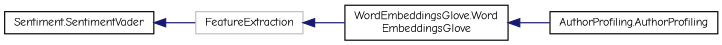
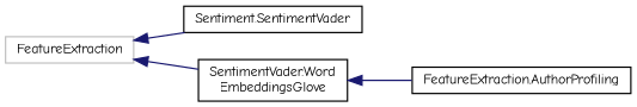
  digraph {
    fontname="Comic Neue"
    rankdir=LR
    node [color=black fillcolor=white fontname="Comic Neue" fontsize=10 shape=record style=filled]
    edge [color=midnightblue dir=back fontname="Comic Neue" fontsize=10 labelfontname=Helvetica labelfontsize=10 style=solid]
    n1 [color=grey75 height=0.2 label=FeatureExtraction width=0.4]
    n2 [height=0.2 label="Sentiment.SentimentVader" width=0.4]
-   n3 [height=0.2 label="WordEmbeddingsGlove.Word\lEmbeddingsGlove" width=0.4]
-   n4 [height=0.2 label="AuthorProfiling.AuthorProfiling" width=0.4]
-   n2 -> n1
+   n3 [height=0.2 label="SentimentVader.Word\lEmbeddingsGlove" width=0.4]
+   n4 [height=0.2 label="FeatureExtraction.AuthorProfiling" width=0.4]
+   n1 -> n2
    n1 -> n3
    n3 -> n4
  }
